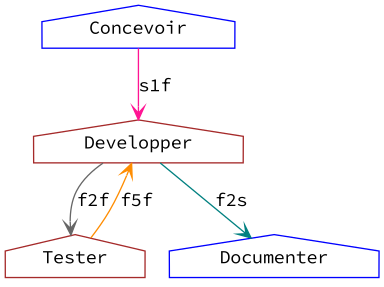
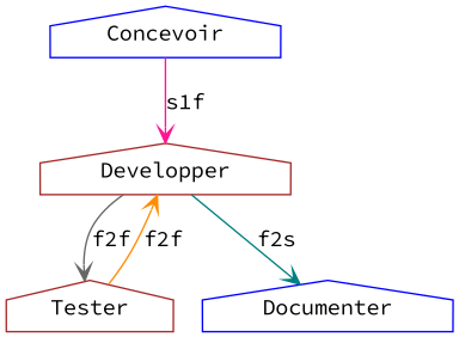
  digraph {
    fontname="Source Code Pro"
    node [color=brown fontname="Source Code Pro" shape=house]
    edge [arrowhead=vee fontname="Source Code Pro"]
    Developper
    Concevoir [color=blue]
    Tester
    Documenter [color=blue]
    Developper -> Tester [color=gray40 label=f2f]
    Developper -> Documenter [color=teal label=f2s]
    Concevoir -> Developper [color=deeppink label=s1f]
-   Tester -> Developper [color=darkorange label=f5f]
+   Tester -> Developper [color=darkorange label=f2f]
  }
